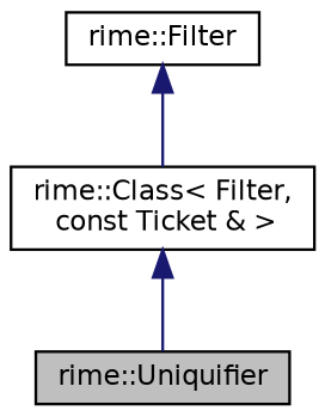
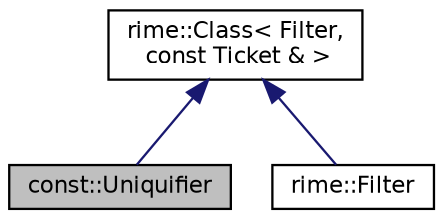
  digraph {
    node [color=black fillcolor=white fontname=Helvetica fontsize=10 shape=record style=filled]
    edge [color=midnightblue dir=back fontname=Helvetica fontsize=10 labelfontname=Helvetica labelfontsize=10 style=solid]
-   n1 [fillcolor=grey75 fontcolor=black height=0.2 label="rime::Uniquifier" width=0.4]
+   n1 [fillcolor=grey75 fontcolor=black height=0.2 label="const::Uniquifier" width=0.4]
    n2 [height=0.2 label="rime::Filter" width=0.4]
    n3 [height=0.2 label="rime::Class\< Filter,\l const Ticket & \>" width=0.4]
    n3 -> n1
-   n2 -> n3
+   n3 -> n2
  }
